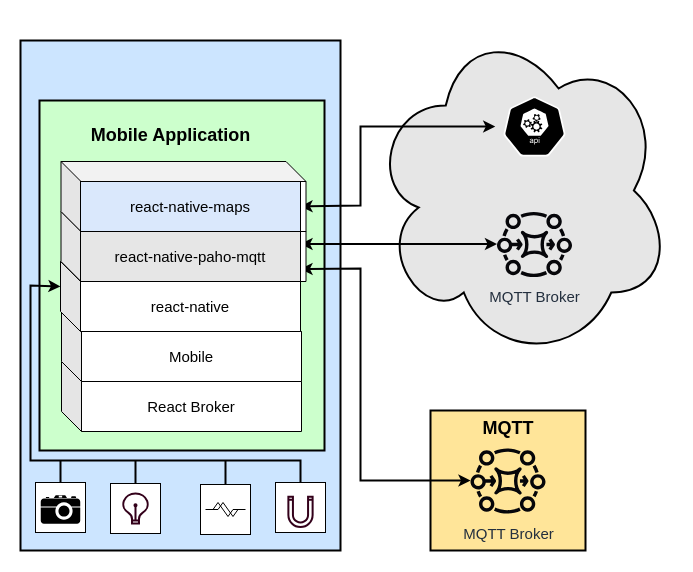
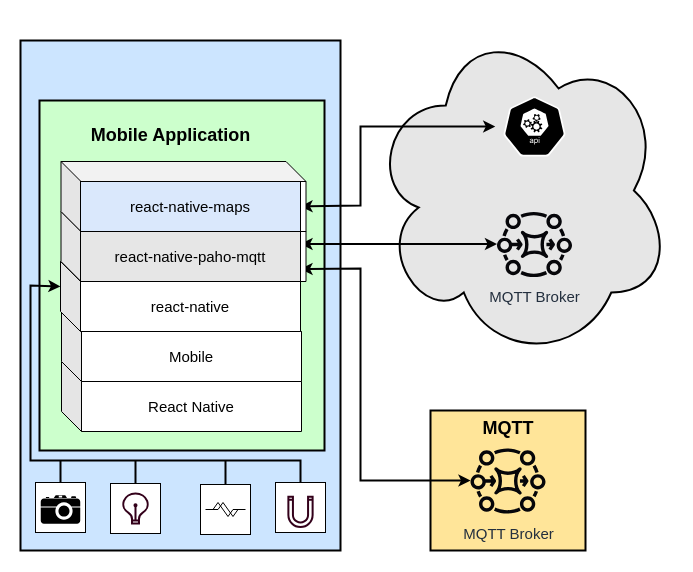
  <mxCell id="0" />
  <mxCell id="1" parent="0" />
  <mxCell id="2" value="" style="rounded=0;whiteSpace=wrap;html=1;fillColor=#FFE599;strokeWidth=2;" parent="1" vertex="1"><mxGeometry x="430" y="410" width="155" height="140" as="geometry" /></mxCell>
  <mxCell id="3" value="" style="rounded=0;whiteSpace=wrap;html=1;fillColor=#CCE5FF;strokeWidth=2;" parent="1" vertex="1"><mxGeometry x="20" y="40" width="320" height="510" as="geometry" /></mxCell>
  <mxCell id="4" value="" style="rounded=0;whiteSpace=wrap;html=1;strokeWidth=2;fillColor=#CCFFCC;" parent="1" vertex="1"><mxGeometry x="39" y="100" width="285" height="350" as="geometry" /></mxCell>
  <mxCell id="5" value="&lt;b&gt;&lt;font style=&quot;font-size: 18px;&quot;&gt;Mobile Application&lt;/font&gt;&lt;/b&gt;" style="text;html=1;strokeColor=none;fillColor=none;align=center;verticalAlign=middle;whiteSpace=wrap;rounded=0;" parent="1" vertex="1"><mxGeometry x="51.5" y="120" width="237" height="30" as="geometry" /></mxCell>
  <mxCell id="6" value="" style="verticalLabelPosition=bottom;align=center;outlineConnect=0;dashed=0;html=1;verticalAlign=top;shape=mxgraph.pid.flow_sensors.coriolis;strokeWidth=1;fillColor=default;" parent="1" vertex="1"><mxGeometry x="110" y="483" width="50" height="50" as="geometry" /></mxCell>
  <mxCell id="7" value="" style="verticalLabelPosition=bottom;align=center;outlineConnect=0;dashed=0;html=1;verticalAlign=top;shape=mxgraph.pid.flow_sensors.coriolis;strokeWidth=1;fillColor=default;" parent="1" vertex="1"><mxGeometry x="275" y="482" width="50" height="50" as="geometry" /></mxCell>
  <mxCell id="8" value="" style="verticalLabelPosition=bottom;align=center;outlineConnect=0;dashed=0;html=1;verticalAlign=top;shape=mxgraph.pid.flow_sensors.coriolis;strokeWidth=1;fillColor=default;" parent="1" vertex="1"><mxGeometry x="200" y="484" width="50" height="50" as="geometry" /></mxCell>
  <mxCell id="9" value="" style="endArrow=classic;html=1;rounded=0;entryX=0;entryY=0;entryDx=0;entryDy=25;entryPerimeter=0;exitX=0.5;exitY=0;exitDx=0;exitDy=0;exitPerimeter=0;strokeWidth=2;" parent="1" source="7" target="30" edge="1"><mxGeometry width="50" height="50" relative="1" as="geometry"><mxPoint x="20" y="550" as="sourcePoint" /><mxPoint x="-30" y="440" as="targetPoint" /><Array as="points"><mxPoint x="300" y="460" /><mxPoint x="30" y="460" /><mxPoint x="30" y="285" /></Array></mxGeometry></mxCell>
  <mxCell id="10" value="" style="endArrow=none;html=1;rounded=0;strokeWidth=2;entryX=0.5;entryY=0;entryDx=0;entryDy=0;entryPerimeter=0;" parent="1" target="6" edge="1"><mxGeometry width="50" height="50" relative="1" as="geometry"><mxPoint x="135" y="460" as="sourcePoint" /><mxPoint x="-20" y="460" as="targetPoint" /></mxGeometry></mxCell>
  <mxCell id="11" value="" style="endArrow=none;html=1;rounded=0;strokeWidth=2;entryX=0.5;entryY=0;entryDx=0;entryDy=0;entryPerimeter=0;" parent="1" target="8" edge="1"><mxGeometry width="50" height="50" relative="1" as="geometry"><mxPoint x="225" y="460" as="sourcePoint" /><mxPoint y="470" as="targetPoint" x="-10" /></mxGeometry></mxCell>
  <mxCell id="12" value="" style="verticalLabelPosition=bottom;align=center;outlineConnect=0;dashed=0;html=1;verticalAlign=top;shape=mxgraph.pid.flow_sensors.coriolis;strokeWidth=1;fillColor=default;" parent="1" vertex="1"><mxGeometry x="35" y="482" width="50" height="50" as="geometry" /></mxCell>
  <mxCell id="13" value="" style="endArrow=none;html=1;rounded=0;strokeWidth=2;entryX=0.5;entryY=0;entryDx=0;entryDy=0;entryPerimeter=0;" parent="1" target="12" edge="1"><mxGeometry width="50" height="50" relative="1" as="geometry"><mxPoint x="60" y="460" as="sourcePoint" /><mxPoint x="10" y="450" as="targetPoint" /></mxGeometry></mxCell>
  <mxCell id="14" value="" style="rounded=0;whiteSpace=wrap;html=1;strokeWidth=1;fillColor=default;strokeColor=none;" parent="1" vertex="1"><mxGeometry x="37.5" y="496" width="45" height="24" as="geometry" /></mxCell>
  <mxCell id="15" value="" style="shape=mxgraph.signs.tech.camera_2;html=1;pointerEvents=1;fillColor=#000000;strokeColor=none;verticalLabelPosition=bottom;verticalAlign=top;align=center;strokeWidth=1;" parent="1" vertex="1"><mxGeometry x="40.25" y="494.64" width="39.5" height="28.73" as="geometry" /></mxCell>
  <mxCell id="16" value="" style="ellipse;shape=cloud;whiteSpace=wrap;html=1;strokeWidth=2;fillColor=#E6E6E6;" parent="1" vertex="1"><mxGeometry x="370" width="301" height="340" as="geometry" y="20" /></mxCell>
  <mxCell id="17" value="&lt;b&gt;&lt;font style=&quot;font-size: 18px;&quot;&gt;MQTT&lt;/font&gt;&lt;/b&gt;" style="text;html=1;strokeColor=none;fillColor=none;align=center;verticalAlign=middle;whiteSpace=wrap;rounded=0;" parent="1" vertex="1"><mxGeometry x="450.5" y="413" width="114" height="30" as="geometry" /></mxCell>
  <mxCell id="18" value="" style="endArrow=classic;startArrow=classic;html=1;rounded=0;strokeWidth=2;entryX=1;entryY=0.75;entryDx=0;entryDy=0;" parent="1" source="25" target="32" edge="1"><mxGeometry width="50" height="50" relative="1" as="geometry"><mxPoint x="454" y="450" as="sourcePoint" /><mxPoint x="420" y="320" as="targetPoint" /><Array as="points"><mxPoint x="360" y="480" /><mxPoint x="360" y="268" /></Array></mxGeometry></mxCell>
  <mxCell id="19" value="" style="endArrow=classic;startArrow=classic;html=1;rounded=0;strokeWidth=2;exitX=1;exitY=0.25;exitDx=0;exitDy=0;" parent="1" source="32" target="26" edge="1"><mxGeometry width="50" height="50" relative="1" as="geometry"><mxPoint x="380" y="250" as="sourcePoint" /><mxPoint x="450" y="250" as="targetPoint" /></mxGeometry></mxCell>
  <mxCell id="20" value="" style="endArrow=classic;startArrow=classic;html=1;rounded=0;strokeWidth=2;exitX=1;exitY=0.5;exitDx=0;exitDy=0;" parent="1" source="34" target="27" edge="1"><mxGeometry width="50" height="50" relative="1" as="geometry"><mxPoint x="390" y="240" as="sourcePoint" /><mxPoint x="452.5" y="140" as="targetPoint" /><Array as="points"><mxPoint x="360" y="205" /><mxPoint x="360" y="126" /></Array></mxGeometry></mxCell>
  <mxCell id="21" value="" style="rounded=0;whiteSpace=wrap;html=1;strokeWidth=1;fillColor=default;strokeColor=none;" parent="1" vertex="1"><mxGeometry x="112.5" y="496.37" width="45" height="24" as="geometry" /></mxCell>
  <mxCell id="22" value="" style="html=1;verticalLabelPosition=bottom;align=center;labelBackgroundColor=#ffffff;verticalAlign=top;strokeWidth=2;strokeColor=#33001A;shadow=0;dashed=0;shape=mxgraph.ios7.icons.lightbulb;fontSize=15;fillColor=#FFFFFF;" parent="1" vertex="1"><mxGeometry x="121.8" y="493" width="26.4" height="30" as="geometry" /></mxCell>
  <mxCell id="23" value="" style="rounded=0;whiteSpace=wrap;html=1;strokeWidth=1;fillColor=default;strokeColor=none;" parent="1" vertex="1"><mxGeometry x="277.5" y="496" width="45" height="24" as="geometry" /></mxCell>
  <mxCell id="24" value="" style="html=1;verticalLabelPosition=bottom;align=center;labelBackgroundColor=#ffffff;verticalAlign=top;strokeWidth=2;strokeColor=#33001A;shadow=0;dashed=0;shape=mxgraph.ios7.icons.magnet;pointerEvents=1;fontSize=15;fillColor=#FFFFFF;" parent="1" vertex="1"><mxGeometry x="287.88" y="496.22" width="24.24" height="30.3" as="geometry" /></mxCell>
  <mxCell id="25" value="&lt;font style=&quot;font-size: 15px;&quot;&gt;MQTT Broker&lt;/font&gt;" style="sketch=0;outlineConnect=0;fontColor=#232F3E;gradientColor=none;fillColor=#06060A;strokeColor=none;dashed=0;verticalLabelPosition=bottom;verticalAlign=top;align=center;html=1;fontSize=12;fontStyle=0;aspect=fixed;pointerEvents=1;shape=mxgraph.aws4.mq_broker;labelBackgroundColor=none;labelBorderColor=none;strokeWidth=4;" parent="1" vertex="1"><mxGeometry x="470" y="442.5" width="75" height="75" as="geometry" /></mxCell>
  <mxCell id="26" value="&lt;font style=&quot;font-size: 15px;&quot;&gt;MQTT Broker&lt;/font&gt;" style="sketch=0;outlineConnect=0;fontColor=#232F3E;gradientColor=none;fillColor=#06060A;strokeColor=none;dashed=0;verticalLabelPosition=bottom;verticalAlign=top;align=center;html=1;fontSize=12;fontStyle=0;aspect=fixed;pointerEvents=1;shape=mxgraph.aws4.mq_broker;labelBackgroundColor=none;labelBorderColor=none;strokeWidth=4;" parent="1" vertex="1"><mxGeometry x="496.5" y="206" width="75" height="75" as="geometry" /></mxCell>
  <mxCell id="27" value="" style="sketch=0;html=1;dashed=0;whitespace=wrap;fillColor=#000000;strokeColor=#ffffff;points=[[0.005,0.63,0],[0.1,0.2,0],[0.9,0.2,0],[0.5,0,0],[0.995,0.63,0],[0.72,0.99,0],[0.5,1,0],[0.28,0.99,0]];verticalLabelPosition=bottom;align=center;verticalAlign=top;shape=mxgraph.kubernetes.icon;prIcon=api;labelBackgroundColor=none;labelBorderColor=none;strokeWidth=4;fontSize=28;" parent="1" vertex="1"><mxGeometry x="494.75" y="96" width="78.5" height="60" as="geometry" /></mxCell>
- <mxCell id="28" value="&lt;font style=&quot;font-size: 15px;&quot;&gt;React Broker&lt;/font&gt;" style="shape=cube;whiteSpace=wrap;html=1;boundedLbl=1;backgroundOutline=1;darkOpacity=0.05;darkOpacity2=0.1;" vertex="1" parent="1"><mxGeometry x="61" y="361" width="240" height="70" as="geometry" /></mxCell>
+ <mxCell id="28" value="&lt;font style=&quot;font-size: 15px;&quot;&gt;React Native&lt;/font&gt;" style="shape=cube;whiteSpace=wrap;html=1;boundedLbl=1;backgroundOutline=1;darkOpacity=0.05;darkOpacity2=0.1;" vertex="1" parent="1"><mxGeometry x="61" y="361" width="240" height="70" as="geometry" /></mxCell>
  <mxCell id="29" value="&lt;font style=&quot;font-size: 15px;&quot;&gt;Mobile&lt;/font&gt;" style="shape=cube;whiteSpace=wrap;html=1;boundedLbl=1;backgroundOutline=1;darkOpacity=0.05;darkOpacity2=0.1;" parent="1" vertex="1"><mxGeometry x="61" y="311" width="240" height="70" as="geometry" /></mxCell>
  <mxCell id="30" value="&lt;font style=&quot;font-size: 15px;&quot;&gt;react-native&lt;/font&gt;" style="shape=cube;whiteSpace=wrap;html=1;boundedLbl=1;backgroundOutline=1;darkOpacity=0.05;darkOpacity2=0.1;" parent="1" vertex="1"><mxGeometry x="60" y="261" width="240" height="70" as="geometry" /></mxCell>
  <mxCell id="31" value="" style="shape=cube;whiteSpace=wrap;html=1;boundedLbl=1;backgroundOutline=1;darkOpacity=0.05;darkOpacity2=0.1;" parent="1" vertex="1"><mxGeometry x="60.5" y="211" width="245" height="70" as="geometry" /></mxCell>
  <mxCell id="32" value="&lt;font style=&quot;font-size: 15px;&quot;&gt;react-native-paho-mqtt&lt;/font&gt;" style="rounded=0;whiteSpace=wrap;html=1;fillColor=#e6e6e6;" parent="1" vertex="1"><mxGeometry x="80" y="231" width="220" height="50" as="geometry" /></mxCell>
  <mxCell id="33" value="" style="shape=cube;whiteSpace=wrap;html=1;boundedLbl=1;backgroundOutline=1;darkOpacity=0.05;darkOpacity2=0.1;" vertex="1" parent="1"><mxGeometry x="60.5" y="161" width="245" height="70" as="geometry" /></mxCell>
  <mxCell id="34" value="&lt;font style=&quot;font-size: 15px;&quot;&gt;react-native-maps&lt;/font&gt;" style="rounded=0;whiteSpace=wrap;html=1;fillColor=#dae8fc;" parent="1" vertex="1"><mxGeometry x="80" y="181" width="220" height="50" as="geometry" /></mxCell>
